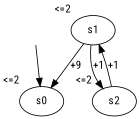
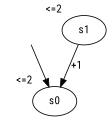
  digraph {
    fontname="Roboto Condensed"
    node [fontname="Roboto Condensed" xlabel="<=2"]
    edge [fontname="Roboto Condensed"]
    si [style=invis xlabel=""]
    s0
    s1
-   s2
    si -> s0
-   s1 -> s0 [label="+9"]
-   s1 -> s2 [label="+1"]
-   s2 -> s1 [label="+1"]
+   s1 -> s0 [label="+1"]
  }
